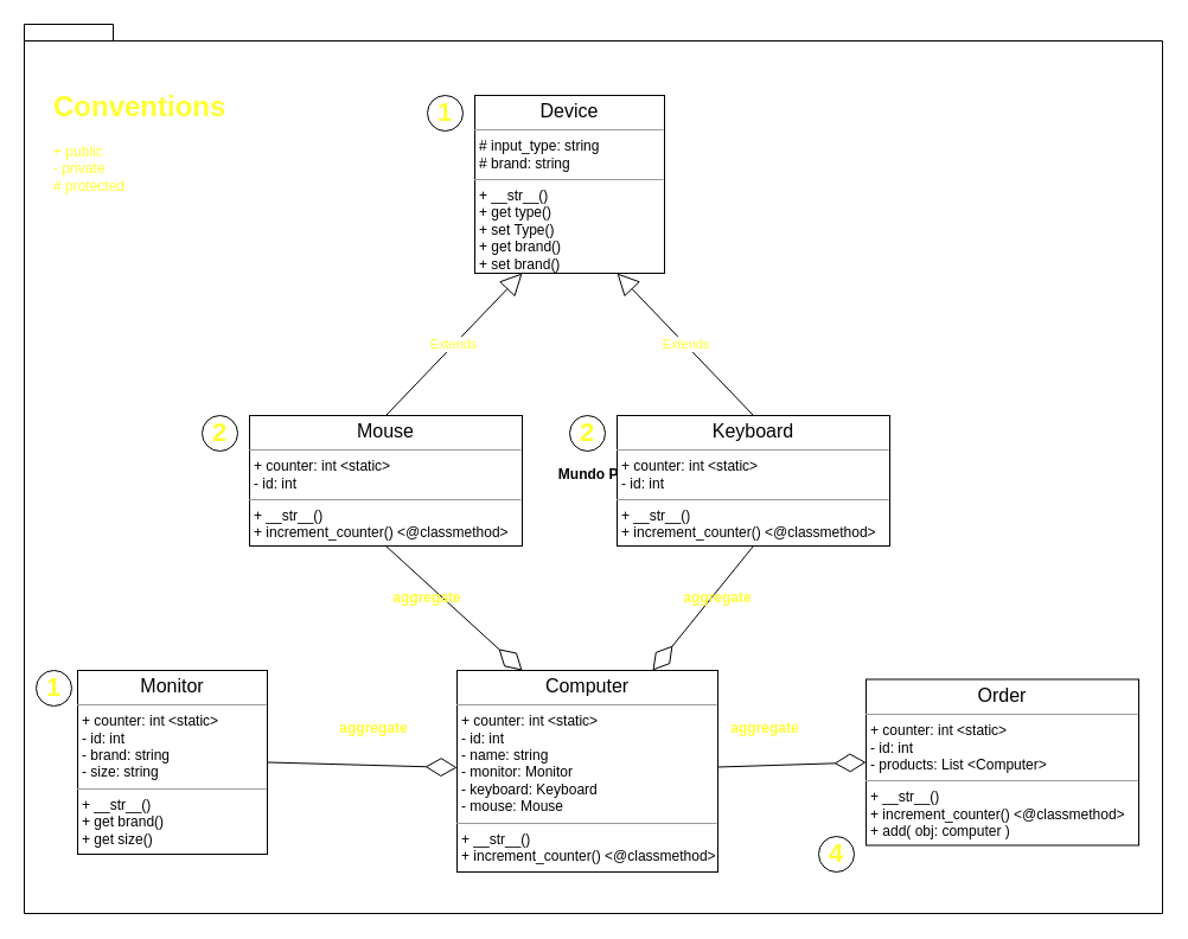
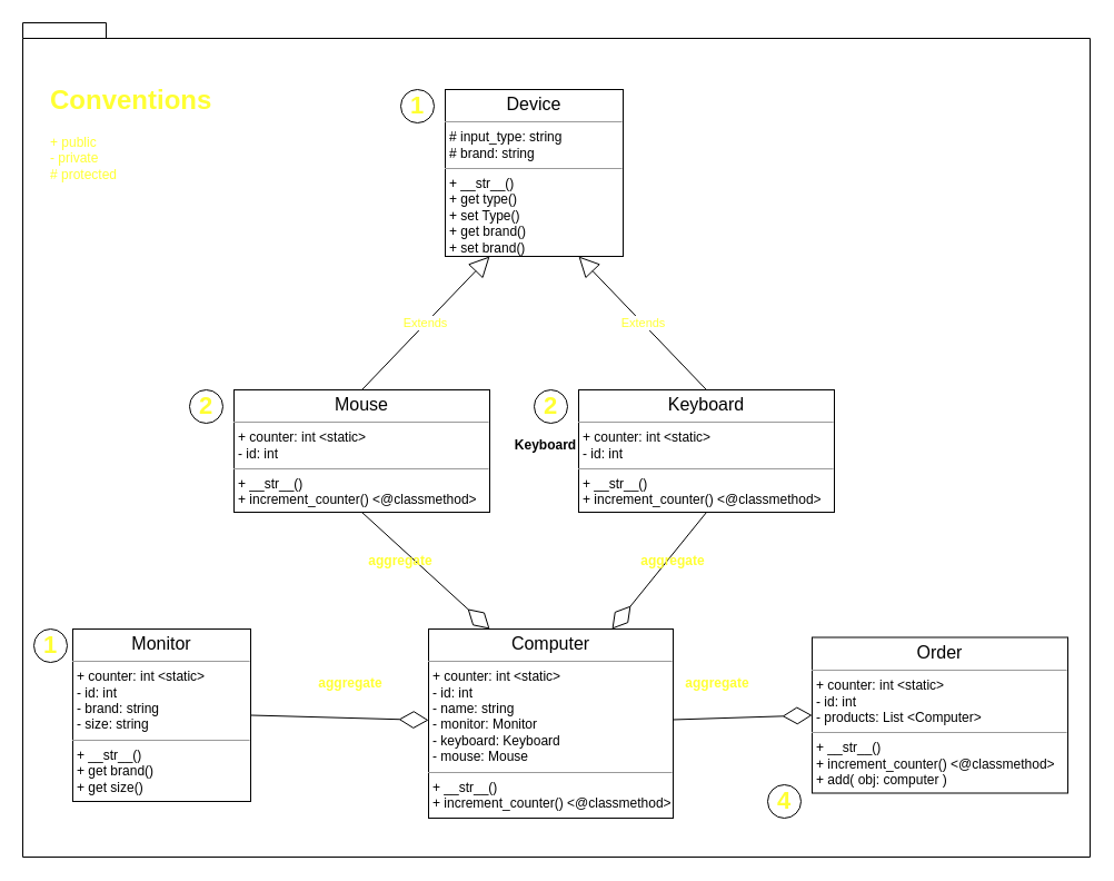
  <mxCell id="0" />
  <mxCell id="1" parent="0" />
- <mxCell id="2" value="Mundo PC" style="shape=folder;fontStyle=1;spacingTop=10;tabWidth=40;tabHeight=14;tabPosition=left;html=1;" parent="1" vertex="1"><mxGeometry x="20" y="20" width="960" height="750" as="geometry" /></mxCell>
+ <mxCell id="2" value="Keyboard PC" style="shape=folder;fontStyle=1;spacingTop=10;tabWidth=40;tabHeight=14;tabPosition=left;html=1;" parent="1" vertex="1"><mxGeometry x="20" y="20" width="960" height="750" as="geometry" /></mxCell>
  <mxCell id="3" value="&lt;p style=&quot;margin: 0px ; margin-top: 4px ; text-align: center&quot;&gt;&lt;font style=&quot;font-size: 16px&quot;&gt;Computer&lt;/font&gt;&lt;/p&gt;&lt;hr size=&quot;1&quot;&gt;&lt;p style=&quot;margin: 0px ; margin-left: 4px&quot;&gt;+ counter: int &amp;lt;static&amp;gt;&lt;/p&gt;&lt;p style=&quot;margin: 0px ; margin-left: 4px&quot;&gt;- id: int&lt;/p&gt;&lt;p style=&quot;margin: 0px ; margin-left: 4px&quot;&gt;- name: string&lt;/p&gt;&lt;p style=&quot;margin: 0px ; margin-left: 4px&quot;&gt;- monitor: Monitor&lt;/p&gt;&lt;p style=&quot;margin: 0px ; margin-left: 4px&quot;&gt;- keyboard: Keyboard&lt;/p&gt;&lt;p style=&quot;margin: 0px ; margin-left: 4px&quot;&gt;- mouse: Mouse&lt;/p&gt;&lt;hr size=&quot;1&quot;&gt;&lt;p style=&quot;margin: 0px ; margin-left: 4px&quot;&gt;+ __str__()&lt;/p&gt;&lt;p style=&quot;margin: 0px ; margin-left: 4px&quot;&gt;+ increment_counter() &amp;lt;@classmethod&amp;gt;&lt;br&gt;&lt;/p&gt;" style="verticalAlign=top;align=left;overflow=fill;fontSize=12;fontFamily=Helvetica;html=1;" parent="1" vertex="1"><mxGeometry x="385" y="565" width="220" height="170" as="geometry" /></mxCell>
  <mxCell id="4" value="&lt;p style=&quot;margin: 0px ; margin-top: 4px ; text-align: center&quot;&gt;&lt;font style=&quot;font-size: 16px&quot;&gt;Monitor&lt;/font&gt;&lt;/p&gt;&lt;hr size=&quot;1&quot;&gt;&lt;p style=&quot;margin: 0px ; margin-left: 4px&quot;&gt;+ counter: int &amp;lt;static&amp;gt;&lt;/p&gt;&lt;p style=&quot;margin: 0px ; margin-left: 4px&quot;&gt;- id: int&lt;/p&gt;&lt;p style=&quot;margin: 0px ; margin-left: 4px&quot;&gt;- brand: string&lt;/p&gt;&lt;p style=&quot;margin: 0px ; margin-left: 4px&quot;&gt;- size: string&lt;/p&gt;&lt;hr size=&quot;1&quot;&gt;&lt;p style=&quot;margin: 0px ; margin-left: 4px&quot;&gt;+ __str__()&lt;/p&gt;&lt;p style=&quot;margin: 0px ; margin-left: 4px&quot;&gt;+ get brand()&lt;/p&gt;&lt;p style=&quot;margin: 0px ; margin-left: 4px&quot;&gt;+ get size()&lt;br&gt;&lt;/p&gt;" style="verticalAlign=top;align=left;overflow=fill;fontSize=12;fontFamily=Helvetica;html=1;" parent="1" vertex="1"><mxGeometry x="65" y="565" width="160" height="155" as="geometry" /></mxCell>
  <mxCell id="5" value="" style="endArrow=diamondThin;endFill=0;endSize=24;html=1;fontColor=#FFFF33;exitX=1;exitY=0.5;exitDx=0;exitDy=0;" parent="1" source="4" target="3" edge="1"><mxGeometry width="160" relative="1" as="geometry"><mxPoint x="345" y="820" as="sourcePoint" /><mxPoint x="505" y="820" as="targetPoint" /></mxGeometry></mxCell>
  <mxCell id="6" value="aggregate" style="text;align=center;fontStyle=1;verticalAlign=middle;spacingLeft=3;spacingRight=3;strokeColor=none;rotatable=0;points=[[0,0.5],[1,0.5]];portConstraint=eastwest;fontColor=#FFFF33;" parent="1" vertex="1"><mxGeometry x="275" y="600" width="80" height="26" as="geometry" /></mxCell>
  <mxCell id="7" value="" style="endArrow=diamondThin;endFill=0;endSize=24;html=1;fontColor=#FFFF33;entryX=0;entryY=0.5;entryDx=0;entryDy=0;" parent="1" source="3" target="24" edge="1"><mxGeometry width="160" relative="1" as="geometry"><mxPoint x="345" y="810" as="sourcePoint" /><mxPoint x="505" y="810" as="targetPoint" /></mxGeometry></mxCell>
  <mxCell id="8" value="aggregate" style="text;align=center;fontStyle=1;verticalAlign=middle;spacingLeft=3;spacingRight=3;strokeColor=none;rotatable=0;points=[[0,0.5],[1,0.5]];portConstraint=eastwest;fontColor=#FFFF33;" parent="1" vertex="1"><mxGeometry x="605" y="600" width="80" height="26" as="geometry" /></mxCell>
  <mxCell id="9" value="&lt;p style=&quot;margin: 0px ; margin-top: 4px ; text-align: center&quot;&gt;&lt;font style=&quot;font-size: 16px&quot;&gt;Device&lt;/font&gt;&lt;/p&gt;&lt;hr size=&quot;1&quot;&gt;&lt;p style=&quot;margin: 0px ; margin-left: 4px&quot;&gt;# input_type: string&lt;/p&gt;&lt;p style=&quot;margin: 0px ; margin-left: 4px&quot;&gt;# brand: string&lt;/p&gt;&lt;hr size=&quot;1&quot;&gt;&lt;p style=&quot;margin: 0px ; margin-left: 4px&quot;&gt;+ __str__()&lt;/p&gt;&lt;p style=&quot;margin: 0px ; margin-left: 4px&quot;&gt;+ get type()&lt;/p&gt;&lt;p style=&quot;margin: 0px ; margin-left: 4px&quot;&gt;+ set Type()&lt;/p&gt;&lt;p style=&quot;margin: 0px ; margin-left: 4px&quot;&gt;+ get brand()&lt;/p&gt;&lt;p style=&quot;margin: 0px ; margin-left: 4px&quot;&gt;+ set brand()&lt;/p&gt;" style="verticalAlign=top;align=left;overflow=fill;fontSize=12;fontFamily=Helvetica;html=1;" parent="1" vertex="1"><mxGeometry x="400" y="80" width="160" height="150" as="geometry" /></mxCell>
  <mxCell id="10" value="&lt;p style=&quot;margin: 0px ; margin-top: 4px ; text-align: center&quot;&gt;&lt;font style=&quot;font-size: 16px&quot;&gt;Mouse&lt;/font&gt;&lt;/p&gt;&lt;hr size=&quot;1&quot;&gt;&lt;p style=&quot;margin: 0px ; margin-left: 4px&quot;&gt;+ counter: int &amp;lt;static&amp;gt;&lt;/p&gt;&lt;p style=&quot;margin: 0px ; margin-left: 4px&quot;&gt;- id: int&lt;br&gt;&lt;/p&gt;&lt;hr size=&quot;1&quot;&gt;&lt;p style=&quot;margin: 0px ; margin-left: 4px&quot;&gt;+ __str__()&lt;/p&gt;&lt;p style=&quot;margin: 0px ; margin-left: 4px&quot;&gt;+ increment_counter() &amp;lt;@classmethod&amp;gt;&lt;/p&gt;" style="verticalAlign=top;align=left;overflow=fill;fontSize=12;fontFamily=Helvetica;html=1;" parent="1" vertex="1"><mxGeometry x="210" y="350" width="230" height="110" as="geometry" /></mxCell>
  <mxCell id="11" value="&lt;p style=&quot;margin: 0px ; margin-top: 4px ; text-align: center&quot;&gt;&lt;font style=&quot;font-size: 16px&quot;&gt;Keyboard&lt;/font&gt;&lt;/p&gt;&lt;hr size=&quot;1&quot;&gt;&lt;p style=&quot;margin: 0px ; margin-left: 4px&quot;&gt;+ counter: int &amp;lt;static&amp;gt;&lt;/p&gt;&lt;p style=&quot;margin: 0px ; margin-left: 4px&quot;&gt;- id: int&lt;br&gt;&lt;/p&gt;&lt;hr size=&quot;1&quot;&gt;&lt;p style=&quot;margin: 0px ; margin-left: 4px&quot;&gt;+ __str__()&lt;/p&gt;&lt;p style=&quot;margin: 0px ; margin-left: 4px&quot;&gt;+ increment_counter() &amp;lt;@classmethod&amp;gt;&lt;/p&gt;&lt;p style=&quot;margin: 0px ; margin-left: 4px&quot;&gt;&lt;/p&gt;" style="verticalAlign=top;align=left;overflow=fill;fontSize=12;fontFamily=Helvetica;html=1;" parent="1" vertex="1"><mxGeometry x="520" y="350" width="230" height="110" as="geometry" /></mxCell>
  <mxCell id="12" value="Extends" style="endArrow=block;endSize=16;endFill=0;html=1;fontColor=#FFFF33;exitX=0.5;exitY=0;exitDx=0;exitDy=0;entryX=0.25;entryY=1;entryDx=0;entryDy=0;" parent="1" source="10" target="9" edge="1"><mxGeometry width="160" relative="1" as="geometry"><mxPoint x="360" y="460" as="sourcePoint" /><mxPoint x="520" y="460" as="targetPoint" /></mxGeometry></mxCell>
  <mxCell id="13" value="Extends" style="endArrow=block;endSize=16;endFill=0;html=1;fontColor=#FFFF33;entryX=0.75;entryY=1;entryDx=0;entryDy=0;exitX=0.5;exitY=0;exitDx=0;exitDy=0;" parent="1" source="11" target="9" edge="1"><mxGeometry width="160" relative="1" as="geometry"><mxPoint x="270" y="490" as="sourcePoint" /><mxPoint x="430" y="490" as="targetPoint" /></mxGeometry></mxCell>
  <mxCell id="14" value="" style="endArrow=diamondThin;endFill=0;endSize=24;html=1;fontColor=#FFFF33;exitX=0.5;exitY=1;exitDx=0;exitDy=0;entryX=0.25;entryY=0;entryDx=0;entryDy=0;" parent="1" source="10" target="3" edge="1"><mxGeometry width="160" relative="1" as="geometry"><mxPoint x="360" y="550" as="sourcePoint" /><mxPoint x="520" y="550" as="targetPoint" /></mxGeometry></mxCell>
  <mxCell id="15" value="" style="endArrow=diamondThin;endFill=0;endSize=24;html=1;fontColor=#FFFF33;exitX=0.5;exitY=1;exitDx=0;exitDy=0;entryX=0.75;entryY=0;entryDx=0;entryDy=0;" parent="1" source="11" target="3" edge="1"><mxGeometry width="160" relative="1" as="geometry"><mxPoint x="360" y="550" as="sourcePoint" /><mxPoint x="520" y="550" as="targetPoint" /></mxGeometry></mxCell>
  <mxCell id="16" value="aggregate" style="text;align=center;fontStyle=1;verticalAlign=middle;spacingLeft=3;spacingRight=3;strokeColor=none;rotatable=0;points=[[0,0.5],[1,0.5]];portConstraint=eastwest;fontColor=#FFFF33;" parent="1" vertex="1"><mxGeometry x="565" y="490" width="80" height="26" as="geometry" /></mxCell>
  <mxCell id="17" value="aggregate" style="text;align=center;fontStyle=1;verticalAlign=middle;spacingLeft=3;spacingRight=3;strokeColor=none;rotatable=0;points=[[0,0.5],[1,0.5]];portConstraint=eastwest;fontColor=#FFFF33;" parent="1" vertex="1"><mxGeometry x="320" y="490" width="80" height="26" as="geometry" /></mxCell>
  <mxCell id="18" value="&lt;h1&gt;Conventions&lt;/h1&gt;&lt;p&gt;+ public&amp;nbsp; &amp;nbsp; &amp;nbsp; &amp;nbsp; &amp;nbsp;&lt;font color=&quot;#ffffff&quot;&gt;counter&lt;/font&gt;&lt;br&gt;- private&amp;nbsp; &amp;nbsp; &amp;nbsp; &amp;nbsp; &lt;font color=&quot;#ffffff&quot;&gt;__id&lt;/font&gt;&lt;br&gt;# protected&amp;nbsp; &amp;nbsp;&lt;font color=&quot;#ffffff&quot;&gt;_type&lt;/font&gt;&lt;/p&gt;" style="text;html=1;strokeColor=none;fillColor=none;spacing=5;spacingTop=-20;whiteSpace=wrap;overflow=hidden;rounded=0;fontColor=#FFFF33;align=left;" parent="1" vertex="1"><mxGeometry x="40" y="70" width="190" height="120" as="geometry" /></mxCell>
  <mxCell id="19" value="&lt;b&gt;&lt;font style=&quot;font-size: 22px&quot;&gt;1&lt;/font&gt;&lt;/b&gt;" style="ellipse;whiteSpace=wrap;html=1;aspect=fixed;fontColor=#FFFF33;align=center;labelBackgroundColor=none;" parent="1" vertex="1"><mxGeometry x="360" y="80" width="30" height="30" as="geometry" /></mxCell>
  <mxCell id="20" value="&lt;b&gt;&lt;font style=&quot;font-size: 22px&quot;&gt;1&lt;/font&gt;&lt;/b&gt;" style="ellipse;whiteSpace=wrap;html=1;aspect=fixed;fontColor=#FFFF33;align=center;labelBackgroundColor=none;" parent="1" vertex="1"><mxGeometry x="30" y="565" width="30" height="30" as="geometry" /></mxCell>
  <mxCell id="21" value="&lt;b&gt;&lt;font style=&quot;font-size: 22px&quot;&gt;2&lt;/font&gt;&lt;/b&gt;" style="ellipse;whiteSpace=wrap;html=1;aspect=fixed;fontColor=#FFFF33;align=center;labelBackgroundColor=none;" parent="1" vertex="1"><mxGeometry x="170" y="350" width="30" height="30" as="geometry" /></mxCell>
  <mxCell id="22" value="&lt;b&gt;&lt;font style=&quot;font-size: 22px&quot;&gt;2&lt;/font&gt;&lt;/b&gt;" style="ellipse;whiteSpace=wrap;html=1;aspect=fixed;fontColor=#FFFF33;align=center;labelBackgroundColor=none;" parent="1" vertex="1"><mxGeometry x="480" y="350" width="30" height="30" as="geometry" /></mxCell>
  <mxCell id="23" value="&lt;b&gt;&lt;font style=&quot;font-size: 22px&quot;&gt;4&lt;/font&gt;&lt;/b&gt;" style="ellipse;whiteSpace=wrap;html=1;aspect=fixed;fontColor=#FFFF33;align=center;labelBackgroundColor=none;" parent="1" vertex="1"><mxGeometry x="690" y="705" width="30" height="30" as="geometry" /></mxCell>
  <mxCell id="24" value="&lt;p style=&quot;margin: 0px ; margin-top: 4px ; text-align: center&quot;&gt;&lt;font style=&quot;font-size: 16px&quot;&gt;Order&lt;/font&gt;&lt;/p&gt;&lt;hr size=&quot;1&quot;&gt;&lt;p style=&quot;margin: 0px ; margin-left: 4px&quot;&gt;+ counter: int &amp;lt;static&amp;gt;&lt;/p&gt;&lt;p style=&quot;margin: 0px ; margin-left: 4px&quot;&gt;- id: int&lt;br&gt;&lt;/p&gt;&lt;p style=&quot;margin: 0px ; margin-left: 4px&quot;&gt;- products: List &amp;lt;Computer&amp;gt;&lt;/p&gt;&lt;hr size=&quot;1&quot;&gt;&lt;p style=&quot;margin: 0px ; margin-left: 4px&quot;&gt;+ __str__()&lt;/p&gt;&lt;p style=&quot;margin: 0px ; margin-left: 4px&quot;&gt;+ increment_counter() &amp;lt;@classmethod&amp;gt;&lt;/p&gt;&lt;p style=&quot;margin: 0px 0px 0px 4px&quot;&gt;+ add( obj: computer )&lt;/p&gt;&lt;p style=&quot;margin: 0px ; margin-left: 4px&quot;&gt;&lt;/p&gt;" style="verticalAlign=top;align=left;overflow=fill;fontSize=12;fontFamily=Helvetica;html=1;" vertex="1" parent="1"><mxGeometry x="730" y="572.5" width="230" height="140" as="geometry" /></mxCell>
